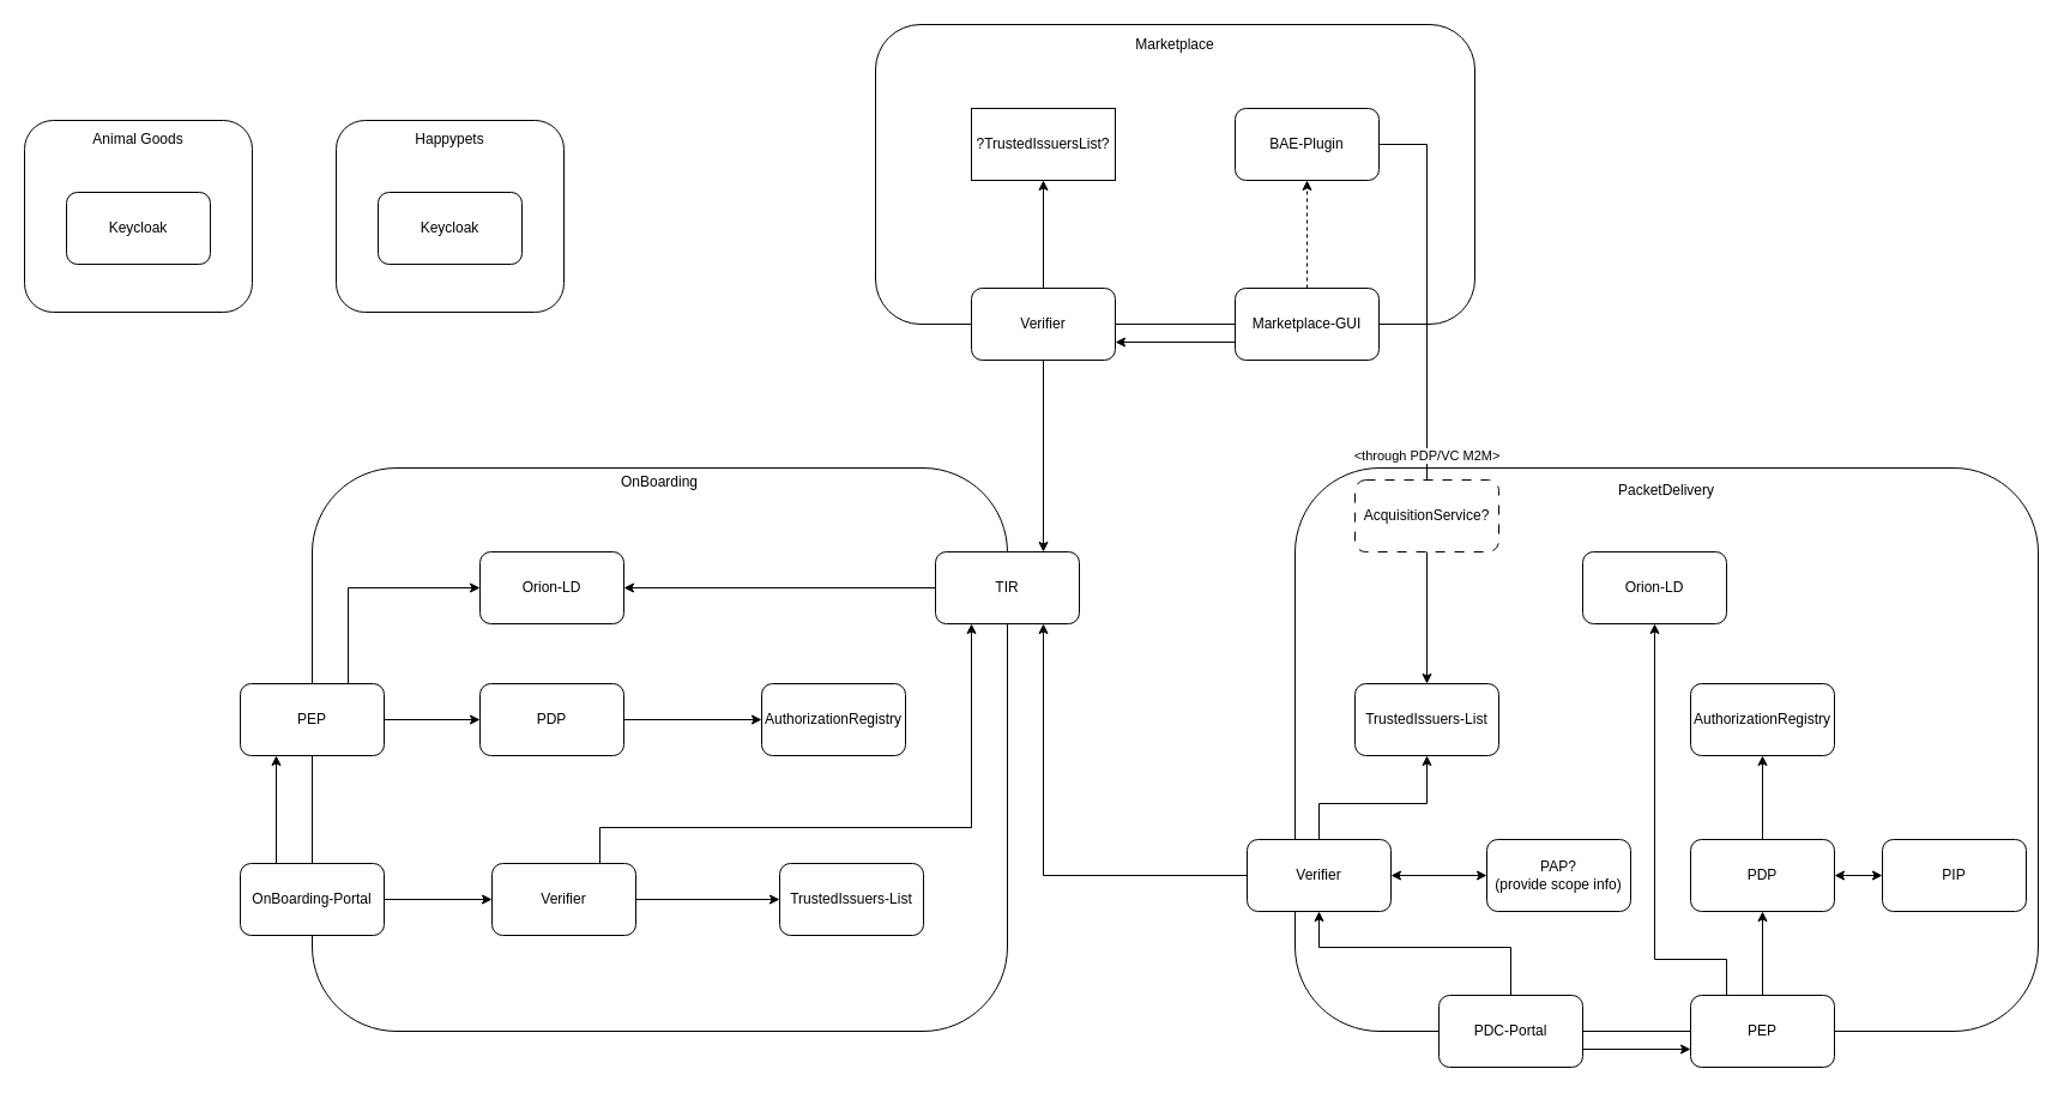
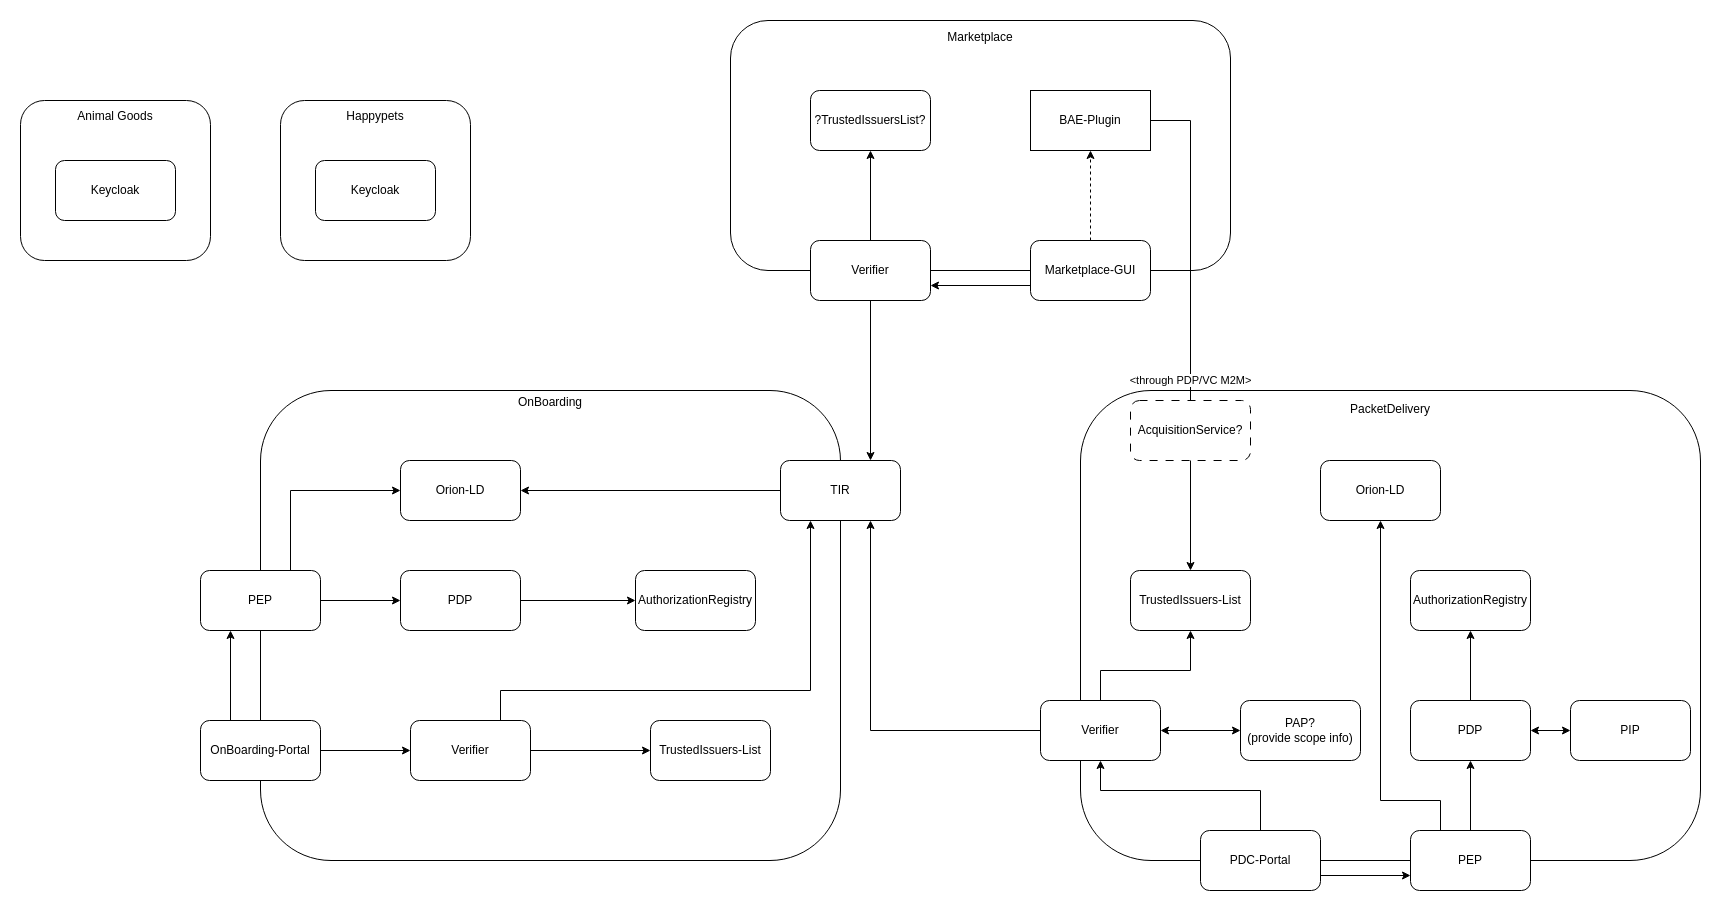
  <mxCell id="0" />
  <mxCell id="1" parent="0" />
  <mxCell id="2" value="&lt;div&gt;OnBoarding&lt;/div&gt;&lt;div&gt;&lt;br&gt;&lt;/div&gt;&lt;div&gt;&lt;br&gt;&lt;/div&gt;&lt;div&gt;&lt;br&gt;&lt;/div&gt;&lt;div&gt;&lt;br&gt;&lt;/div&gt;&lt;div&gt;&lt;br&gt;&lt;/div&gt;&lt;div&gt;&lt;br&gt;&lt;/div&gt;&lt;div&gt;&lt;br&gt;&lt;/div&gt;&lt;div&gt;&lt;br&gt;&lt;/div&gt;&lt;div&gt;&lt;br&gt;&lt;/div&gt;&lt;div&gt;&lt;br&gt;&lt;/div&gt;&lt;div&gt;&lt;br&gt;&lt;/div&gt;&lt;div&gt;&lt;br&gt;&lt;/div&gt;&lt;div&gt;&lt;br&gt;&lt;/div&gt;&lt;div&gt;&lt;br&gt;&lt;/div&gt;&lt;div&gt;&lt;br&gt;&lt;/div&gt;&lt;div&gt;&lt;br&gt;&lt;/div&gt;&lt;div&gt;&lt;br&gt;&lt;/div&gt;&lt;div&gt;&lt;br&gt;&lt;/div&gt;&lt;div&gt;&lt;br&gt;&lt;/div&gt;&lt;div&gt;&lt;br&gt;&lt;/div&gt;&lt;div&gt;&lt;br&gt;&lt;/div&gt;&lt;div&gt;&lt;br&gt;&lt;/div&gt;&lt;div&gt;&lt;br&gt;&lt;/div&gt;&lt;div&gt;&lt;br&gt;&lt;/div&gt;&lt;div&gt;&lt;br&gt;&lt;/div&gt;&lt;div&gt;&lt;br&gt;&lt;/div&gt;&lt;div&gt;&lt;br&gt;&lt;/div&gt;&lt;div&gt;&lt;br&gt;&lt;/div&gt;&lt;div&gt;&lt;br&gt;&lt;/div&gt;&lt;div&gt;&lt;br&gt;&lt;/div&gt;&lt;div&gt;&lt;br&gt;&lt;/div&gt;" style="rounded=1;whiteSpace=wrap;html=1;" parent="1" vertex="1"><mxGeometry x="260" y="390" width="580" height="470" as="geometry" /></mxCell>
  <mxCell id="3" value="&lt;div&gt;Marketplace&lt;/div&gt;&lt;div&gt;&lt;br&gt;&lt;/div&gt;&lt;div&gt;&lt;br&gt;&lt;/div&gt;&lt;div&gt;&lt;br&gt;&lt;/div&gt;&lt;div&gt;&lt;br&gt;&lt;/div&gt;&lt;div&gt;&lt;br&gt;&lt;/div&gt;&lt;div&gt;&lt;br&gt;&lt;/div&gt;&lt;div&gt;&lt;br&gt;&lt;/div&gt;&lt;div&gt;&lt;br&gt;&lt;/div&gt;&lt;div&gt;&lt;br&gt;&lt;/div&gt;&lt;div&gt;&lt;br&gt;&lt;/div&gt;&lt;div&gt;&lt;br&gt;&lt;/div&gt;&lt;div&gt;&lt;br&gt;&lt;/div&gt;&lt;div&gt;&lt;br&gt;&lt;/div&gt;&lt;div&gt;&lt;br&gt;&lt;/div&gt;&lt;div&gt;&lt;br&gt;&lt;/div&gt;" style="rounded=1;whiteSpace=wrap;html=1;" parent="1" vertex="1"><mxGeometry x="730" y="20" width="500" height="250" as="geometry" /></mxCell>
  <mxCell id="4" value="&lt;div&gt;PacketDelivery&lt;/div&gt;&lt;div&gt;&lt;br&gt;&lt;/div&gt;&lt;div&gt;&lt;br&gt;&lt;/div&gt;&lt;div&gt;&lt;br&gt;&lt;/div&gt;&lt;div&gt;&lt;br&gt;&lt;/div&gt;&lt;div&gt;&lt;br&gt;&lt;/div&gt;&lt;div&gt;&lt;br&gt;&lt;/div&gt;&lt;div&gt;&lt;br&gt;&lt;/div&gt;&lt;div&gt;&lt;br&gt;&lt;/div&gt;&lt;div&gt;&lt;br&gt;&lt;/div&gt;&lt;div&gt;&lt;br&gt;&lt;/div&gt;&lt;div&gt;&lt;br&gt;&lt;/div&gt;&lt;div&gt;&lt;br&gt;&lt;/div&gt;&lt;div&gt;&lt;br&gt;&lt;/div&gt;&lt;div&gt;&lt;br&gt;&lt;/div&gt;&lt;div&gt;&lt;br&gt;&lt;/div&gt;&lt;div&gt;&lt;br&gt;&lt;/div&gt;&lt;div&gt;&lt;br&gt;&lt;/div&gt;&lt;div&gt;&lt;br&gt;&lt;/div&gt;&lt;div&gt;&lt;br&gt;&lt;/div&gt;&lt;div&gt;&lt;br&gt;&lt;/div&gt;&lt;div&gt;&lt;br&gt;&lt;/div&gt;&lt;div&gt;&lt;br&gt;&lt;/div&gt;&lt;div&gt;&lt;br&gt;&lt;/div&gt;&lt;div&gt;&lt;br&gt;&lt;/div&gt;&lt;div&gt;&lt;br&gt;&lt;/div&gt;&lt;div&gt;&lt;br&gt;&lt;/div&gt;&lt;div&gt;&lt;br&gt;&lt;/div&gt;&lt;div&gt;&lt;br&gt;&lt;/div&gt;&lt;div&gt;&lt;br&gt;&lt;/div&gt;&lt;div&gt;&lt;br&gt;&lt;/div&gt;" style="rounded=1;whiteSpace=wrap;html=1;" parent="1" vertex="1"><mxGeometry x="1080" y="390" width="620" height="470" as="geometry" /></mxCell>
  <mxCell id="5" value="&lt;div&gt;Happypets&lt;/div&gt;&lt;div&gt;&lt;br&gt;&lt;/div&gt;&lt;div&gt;&lt;br&gt;&lt;/div&gt;&lt;div&gt;&lt;br&gt;&lt;/div&gt;&lt;div&gt;&lt;br&gt;&lt;/div&gt;&lt;div&gt;&lt;br&gt;&lt;/div&gt;&lt;div&gt;&lt;br&gt;&lt;/div&gt;&lt;div&gt;&lt;br&gt;&lt;/div&gt;&lt;div&gt;&lt;br&gt;&lt;/div&gt;&lt;div&gt;&lt;br&gt;&lt;/div&gt;" style="rounded=1;whiteSpace=wrap;html=1;" parent="1" vertex="1"><mxGeometry x="280" y="100" width="190" height="160" as="geometry" /></mxCell>
  <mxCell id="6" value="Orion-LD" style="rounded=1;whiteSpace=wrap;html=1;" parent="1" vertex="1"><mxGeometry x="400" y="460" width="120" height="60" as="geometry" /></mxCell>
  <mxCell id="7" value="PEP" style="rounded=1;whiteSpace=wrap;html=1;" parent="1" vertex="1"><mxGeometry x="200" y="570" width="120" height="60" as="geometry" /></mxCell>
  <mxCell id="8" value="TIR" style="rounded=1;whiteSpace=wrap;html=1;" parent="1" vertex="1"><mxGeometry x="780" y="460" width="120" height="60" as="geometry" /></mxCell>
  <mxCell id="9" value="" style="endArrow=classic;html=1;rounded=0;entryX=1;entryY=0.5;entryDx=0;entryDy=0;" parent="1" target="6" edge="1"><mxGeometry width="50" height="50" relative="1" as="geometry"><mxPoint x="780" y="490" as="sourcePoint" /><mxPoint x="160" y="580" as="targetPoint" /></mxGeometry></mxCell>
  <mxCell id="10" value="PDP" style="rounded=1;whiteSpace=wrap;html=1;" parent="1" vertex="1"><mxGeometry x="400" y="570" width="120" height="60" as="geometry" /></mxCell>
  <mxCell id="11" value="TrustedIssuers-List" style="rounded=1;whiteSpace=wrap;html=1;" parent="1" vertex="1"><mxGeometry x="650" y="720" width="120" height="60" as="geometry" /></mxCell>
  <mxCell id="12" value="Verifier" style="rounded=1;whiteSpace=wrap;html=1;" parent="1" vertex="1"><mxGeometry x="410" y="720" width="120" height="60" as="geometry" /></mxCell>
  <mxCell id="13" value="OnBoarding-Portal" style="rounded=1;whiteSpace=wrap;html=1;" parent="1" vertex="1"><mxGeometry x="200" y="720" width="120" height="60" as="geometry" /></mxCell>
  <mxCell id="14" value="" style="endArrow=classic;html=1;rounded=0;exitX=0.75;exitY=0;exitDx=0;exitDy=0;entryX=0.25;entryY=1;entryDx=0;entryDy=0;" parent="1" source="12" target="8" edge="1"><mxGeometry width="50" height="50" relative="1" as="geometry"><mxPoint x="590" y="670" as="sourcePoint" /><mxPoint x="640" y="620" as="targetPoint" /><Array as="points"><mxPoint x="500" y="690" /><mxPoint x="810" y="690" /></Array></mxGeometry></mxCell>
  <mxCell id="15" value="" style="endArrow=classic;html=1;rounded=0;exitX=1;exitY=0.5;exitDx=0;exitDy=0;entryX=0;entryY=0.5;entryDx=0;entryDy=0;" parent="1" source="12" target="11" edge="1"><mxGeometry width="50" height="50" relative="1" as="geometry"><mxPoint x="20" y="830" as="sourcePoint" /><mxPoint x="70" y="780" as="targetPoint" /></mxGeometry></mxCell>
  <mxCell id="16" value="" style="endArrow=classic;html=1;rounded=0;entryX=0;entryY=0.5;entryDx=0;entryDy=0;exitX=1;exitY=0.5;exitDx=0;exitDy=0;" parent="1" source="13" target="12" edge="1"><mxGeometry width="50" height="50" relative="1" as="geometry"><mxPoint x="-60" y="790" as="sourcePoint" /><mxPoint x="-10" y="740" as="targetPoint" /></mxGeometry></mxCell>
  <mxCell id="17" value="" style="endArrow=classic;html=1;rounded=0;entryX=0.25;entryY=1;entryDx=0;entryDy=0;exitX=0.25;exitY=0;exitDx=0;exitDy=0;" parent="1" source="13" target="7" edge="1"><mxGeometry width="50" height="50" relative="1" as="geometry"><mxPoint x="-20" y="770" as="sourcePoint" /><mxPoint x="30" y="720" as="targetPoint" /></mxGeometry></mxCell>
  <mxCell id="18" value="" style="endArrow=classic;html=1;rounded=0;entryX=0;entryY=0.5;entryDx=0;entryDy=0;exitX=1;exitY=0.5;exitDx=0;exitDy=0;" parent="1" source="7" target="10" edge="1"><mxGeometry width="50" height="50" relative="1" as="geometry"><mxPoint x="-20" y="670" as="sourcePoint" /><mxPoint x="30" y="620" as="targetPoint" /></mxGeometry></mxCell>
  <mxCell id="19" value="AuthorizationRegistry" style="rounded=1;whiteSpace=wrap;html=1;" parent="1" vertex="1"><mxGeometry x="635" y="570" width="120" height="60" as="geometry" /></mxCell>
  <mxCell id="20" value="" style="endArrow=classic;html=1;rounded=0;exitX=1;exitY=0.5;exitDx=0;exitDy=0;entryX=0;entryY=0.5;entryDx=0;entryDy=0;" parent="1" source="10" target="19" edge="1"><mxGeometry width="50" height="50" relative="1" as="geometry"><mxPoint x="370" y="690" as="sourcePoint" /><mxPoint x="420" y="640" as="targetPoint" /></mxGeometry></mxCell>
  <mxCell id="21" value="Keycloak" style="rounded=1;whiteSpace=wrap;html=1;" parent="1" vertex="1"><mxGeometry x="315" y="160" width="120" height="60" as="geometry" /></mxCell>
  <mxCell id="22" value="Orion-LD" style="rounded=1;whiteSpace=wrap;html=1;" parent="1" vertex="1"><mxGeometry x="1320" y="460" width="120" height="60" as="geometry" /></mxCell>
  <mxCell id="23" value="" style="endArrow=classic;html=1;rounded=0;exitX=0.75;exitY=0;exitDx=0;exitDy=0;entryX=0;entryY=0.5;entryDx=0;entryDy=0;" parent="1" source="7" target="6" edge="1"><mxGeometry width="50" height="50" relative="1" as="geometry"><mxPoint x="140" y="330" as="sourcePoint" /><mxPoint x="190" y="280" as="targetPoint" /><Array as="points"><mxPoint x="290" y="490" /></Array></mxGeometry></mxCell>
  <mxCell id="24" value="Verifier" style="rounded=1;whiteSpace=wrap;html=1;" parent="1" vertex="1"><mxGeometry x="1040" y="700" width="120" height="60" as="geometry" /></mxCell>
  <mxCell id="25" value="PDC-Portal" style="rounded=1;whiteSpace=wrap;html=1;" parent="1" vertex="1"><mxGeometry x="1200" y="830" width="120" height="60" as="geometry" /></mxCell>
  <mxCell id="26" value="" style="endArrow=classic;html=1;rounded=0;exitX=0;exitY=0.5;exitDx=0;exitDy=0;entryX=0.75;entryY=1;entryDx=0;entryDy=0;" parent="1" source="24" target="8" edge="1"><mxGeometry width="50" height="50" relative="1" as="geometry"><mxPoint x="940" y="870" as="sourcePoint" /><mxPoint x="990" y="820" as="targetPoint" /><Array as="points"><mxPoint x="870" y="730" /></Array></mxGeometry></mxCell>
  <mxCell id="27" value="PEP" style="rounded=1;whiteSpace=wrap;html=1;" parent="1" vertex="1"><mxGeometry x="1410" y="830" width="120" height="60" as="geometry" /></mxCell>
  <mxCell id="28" value="PDP" style="rounded=1;whiteSpace=wrap;html=1;" parent="1" vertex="1"><mxGeometry x="1410" y="700" width="120" height="60" as="geometry" /></mxCell>
  <mxCell id="29" value="AuthorizationRegistry" style="rounded=1;whiteSpace=wrap;html=1;" parent="1" vertex="1"><mxGeometry x="1410" y="570" width="120" height="60" as="geometry" /></mxCell>
  <mxCell id="30" value="TrustedIssuers-List" style="rounded=1;whiteSpace=wrap;html=1;" parent="1" vertex="1"><mxGeometry x="1130" y="570" width="120" height="60" as="geometry" /></mxCell>
  <mxCell id="31" value="" style="endArrow=classic;html=1;rounded=0;exitX=0.5;exitY=0;exitDx=0;exitDy=0;" parent="1" source="24" target="30" edge="1"><mxGeometry width="50" height="50" relative="1" as="geometry"><mxPoint x="930" y="980" as="sourcePoint" /><mxPoint x="980" y="930" as="targetPoint" /><Array as="points"><mxPoint x="1100" y="670" /><mxPoint x="1190" y="670" /></Array></mxGeometry></mxCell>
  <mxCell id="32" value="" style="endArrow=classic;html=1;rounded=0;entryX=0.5;entryY=1;entryDx=0;entryDy=0;exitX=0.5;exitY=0;exitDx=0;exitDy=0;" parent="1" source="25" target="24" edge="1"><mxGeometry width="50" height="50" relative="1" as="geometry"><mxPoint x="980" y="1030" as="sourcePoint" /><mxPoint x="1030" y="980" as="targetPoint" /><Array as="points"><mxPoint x="1260" y="790" /><mxPoint x="1100" y="790" /></Array></mxGeometry></mxCell>
  <mxCell id="33" value="" style="endArrow=classic;html=1;rounded=0;exitX=1;exitY=0.75;exitDx=0;exitDy=0;entryX=0;entryY=0.75;entryDx=0;entryDy=0;" parent="1" source="25" target="27" edge="1"><mxGeometry width="50" height="50" relative="1" as="geometry"><mxPoint x="1010" y="1030" as="sourcePoint" /><mxPoint x="1060" y="980" as="targetPoint" /></mxGeometry></mxCell>
  <mxCell id="34" value="" style="endArrow=classic;html=1;rounded=0;exitX=0.5;exitY=0;exitDx=0;exitDy=0;entryX=0.5;entryY=1;entryDx=0;entryDy=0;" parent="1" source="27" target="28" edge="1"><mxGeometry width="50" height="50" relative="1" as="geometry"><mxPoint x="1280" y="1130" as="sourcePoint" /><mxPoint x="1330" y="1080" as="targetPoint" /></mxGeometry></mxCell>
  <mxCell id="35" value="" style="endArrow=classic;html=1;rounded=0;exitX=0.25;exitY=0;exitDx=0;exitDy=0;entryX=0.5;entryY=1;entryDx=0;entryDy=0;" parent="1" source="27" target="22" edge="1"><mxGeometry width="50" height="50" relative="1" as="geometry"><mxPoint x="930" y="950" as="sourcePoint" /><mxPoint x="980" y="900" as="targetPoint" /><Array as="points"><mxPoint x="1440" y="800" /><mxPoint x="1380" y="800" /></Array></mxGeometry></mxCell>
  <mxCell id="36" value="" style="endArrow=classic;html=1;rounded=0;entryX=0.5;entryY=1;entryDx=0;entryDy=0;" parent="1" source="28" target="29" edge="1"><mxGeometry width="50" height="50" relative="1" as="geometry"><mxPoint x="960" y="920" as="sourcePoint" /><mxPoint x="1010" y="870" as="targetPoint" /></mxGeometry></mxCell>
  <mxCell id="37" value="Verifier" style="rounded=1;whiteSpace=wrap;html=1;" parent="1" vertex="1"><mxGeometry x="810" y="240" width="120" height="60" as="geometry" /></mxCell>
  <mxCell id="38" value="Marketplace-GUI" style="rounded=1;whiteSpace=wrap;html=1;" parent="1" vertex="1"><mxGeometry x="1030" y="240" width="120" height="60" as="geometry" /></mxCell>
  <mxCell id="39" value="" style="endArrow=classic;html=1;rounded=0;exitX=0;exitY=0.75;exitDx=0;exitDy=0;" parent="1" source="38" edge="1"><mxGeometry width="50" height="50" relative="1" as="geometry"><mxPoint x="70" y="320" as="sourcePoint" /><mxPoint x="930" y="285" as="targetPoint" /></mxGeometry></mxCell>
- <mxCell id="40" value="?TrustedIssuersList?" style="whiteSpace=wrap;html=1;rounded=0;" parent="1" vertex="1"><mxGeometry x="810" y="90" width="120" height="60" as="geometry" /></mxCell>
+ <mxCell id="40" value="?TrustedIssuersList?" style="rounded=1;whiteSpace=wrap;html=1;" parent="1" vertex="1"><mxGeometry x="810" y="90" width="120" height="60" as="geometry" /></mxCell>
  <mxCell id="41" value="" style="endArrow=classic;html=1;rounded=0;exitX=0.5;exitY=0;exitDx=0;exitDy=0;entryX=0.5;entryY=1;entryDx=0;entryDy=0;" parent="1" source="37" target="40" edge="1"><mxGeometry width="50" height="50" relative="1" as="geometry"><mxPoint x="580" y="260" as="sourcePoint" /><mxPoint x="630" y="210" as="targetPoint" /></mxGeometry></mxCell>
  <mxCell id="42" value="" style="endArrow=classic;html=1;rounded=0;exitX=0.5;exitY=1;exitDx=0;exitDy=0;entryX=0.75;entryY=0;entryDx=0;entryDy=0;" parent="1" source="37" target="8" edge="1"><mxGeometry width="50" height="50" relative="1" as="geometry"><mxPoint x="300" y="180" as="sourcePoint" /><mxPoint x="350" y="130" as="targetPoint" /></mxGeometry></mxCell>
- <mxCell id="43" value="BAE-Plugin" style="rounded=1;whiteSpace=wrap;html=1;" parent="1" vertex="1"><mxGeometry x="1030" y="90" width="120" height="60" as="geometry" /></mxCell>
+ <mxCell id="43" value="BAE-Plugin" style="whiteSpace=wrap;html=1;rounded=0;" parent="1" vertex="1"><mxGeometry x="1030" y="90" width="120" height="60" as="geometry" /></mxCell>
  <mxCell id="44" value="&amp;lt;through PDP/VC M2M&amp;gt;" style="endArrow=classic;html=1;rounded=0;exitX=1;exitY=0.5;exitDx=0;exitDy=0;entryX=0.5;entryY=0;entryDx=0;entryDy=0;" parent="1" source="43" target="30" edge="1"><mxGeometry x="0.222" width="50" height="50" relative="1" as="geometry"><mxPoint x="1330" y="40" as="sourcePoint" /><mxPoint x="1380" y="-10" as="targetPoint" /><Array as="points"><mxPoint x="1190" y="120" /></Array><mxPoint y="1" as="offset" /></mxGeometry></mxCell>
  <mxCell id="45" value="" style="endArrow=classic;html=1;rounded=0;exitX=0.5;exitY=0;exitDx=0;exitDy=0;entryX=0.5;entryY=1;entryDx=0;entryDy=0;dashed=1;" parent="1" source="38" target="43" edge="1"><mxGeometry width="50" height="50" relative="1" as="geometry"><mxPoint x="1420" y="140" as="sourcePoint" /><mxPoint x="1090" y="200" as="targetPoint" /></mxGeometry></mxCell>
  <mxCell id="46" value="&lt;div&gt;Animal Goods&lt;/div&gt;&lt;div&gt;&lt;br&gt;&lt;/div&gt;&lt;div&gt;&lt;br&gt;&lt;/div&gt;&lt;div&gt;&lt;br&gt;&lt;/div&gt;&lt;div&gt;&lt;br&gt;&lt;/div&gt;&lt;div&gt;&lt;br&gt;&lt;/div&gt;&lt;div&gt;&lt;br&gt;&lt;/div&gt;&lt;div&gt;&lt;br&gt;&lt;/div&gt;&lt;div&gt;&lt;br&gt;&lt;/div&gt;&lt;div&gt;&lt;br&gt;&lt;/div&gt;" style="rounded=1;whiteSpace=wrap;html=1;" vertex="1" parent="1"><mxGeometry x="20" y="100" width="190" height="160" as="geometry" /></mxCell>
  <mxCell id="47" value="Keycloak" style="rounded=1;whiteSpace=wrap;html=1;" vertex="1" parent="1"><mxGeometry x="55" y="160" width="120" height="60" as="geometry" /></mxCell>
  <mxCell id="48" value="AcquisitionService?" style="rounded=1;whiteSpace=wrap;html=1;dashed=1;dashPattern=8 8;" vertex="1" parent="1"><mxGeometry x="1130" y="400" width="120" height="60" as="geometry" /></mxCell>
  <mxCell id="49" value="PIP" style="rounded=1;whiteSpace=wrap;html=1;" vertex="1" parent="1"><mxGeometry x="1570" y="700" width="120" height="60" as="geometry" /></mxCell>
  <mxCell id="50" value="" style="endArrow=classic;startArrow=classic;html=1;rounded=0;entryX=0;entryY=0.5;entryDx=0;entryDy=0;exitX=1;exitY=0.5;exitDx=0;exitDy=0;" edge="1" parent="1" source="28" target="49"><mxGeometry width="50" height="50" relative="1" as="geometry"><mxPoint x="1510" y="820" as="sourcePoint" /><mxPoint x="1560" y="770" as="targetPoint" /></mxGeometry></mxCell>
  <mxCell id="51" value="&lt;div&gt;PAP?&lt;/div&gt;&lt;div&gt;(provide scope info)&lt;br&gt;&lt;/div&gt;" style="rounded=1;whiteSpace=wrap;html=1;" vertex="1" parent="1"><mxGeometry x="1240" y="700" width="120" height="60" as="geometry" /></mxCell>
  <mxCell id="52" value="" style="endArrow=classic;startArrow=classic;html=1;rounded=0;entryX=0;entryY=0.5;entryDx=0;entryDy=0;" edge="1" parent="1" source="24" target="51"><mxGeometry width="50" height="50" relative="1" as="geometry"><mxPoint x="930" y="690" as="sourcePoint" /><mxPoint x="980" y="640" as="targetPoint" /></mxGeometry></mxCell>
